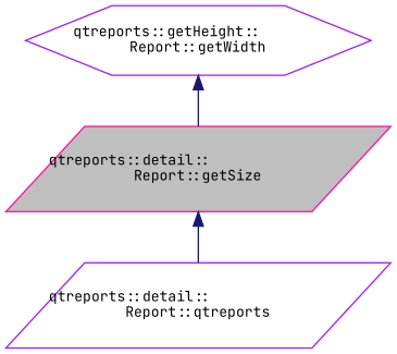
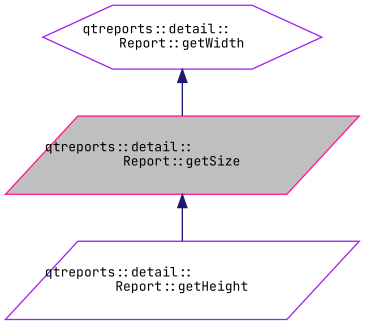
  digraph {
    fontname="JetBrains Mono"
    rankdir=TB
    node [color=purple fontname="JetBrains Mono" fontsize=10 shape=parallelogram]
    edge [color=midnightblue dir=back fontname="JetBrains Mono" fontsize=10 labelfontname=Helvetica labelfontsize=10 style=solid]
    n1 [color=deeppink fillcolor=grey75 fontcolor=black height=0.2 label="qtreports::detail::\lReport::getSize" style=filled width=0.4]
-   n2 [height=0.2 label="qtreports::detail::\lReport::qtreports" width=0.4]
-   n3 [height=0.2 label="qtreports::getHeight::\lReport::getWidth" shape=hexagon width=0.4]
+   n2 [height=0.2 label="qtreports::detail::\lReport::getHeight" width=0.4]
+   n3 [height=0.2 label="qtreports::detail::\lReport::getWidth" shape=hexagon width=0.4]
    n1 -> n2
    n3 -> n1
  }
